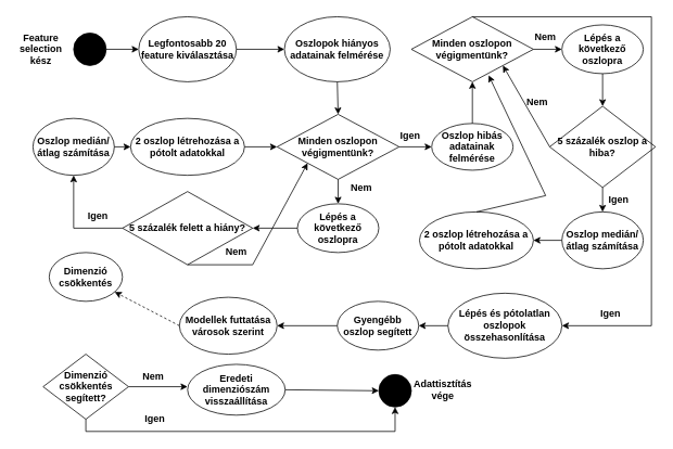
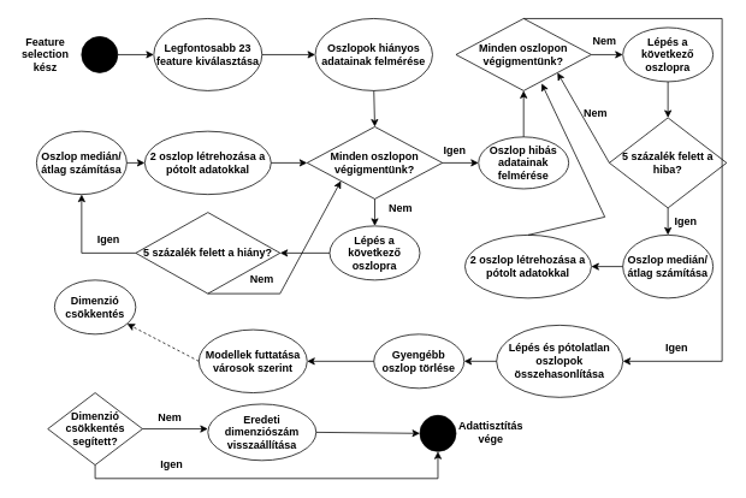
  <mxCell id="0" />
  <mxCell id="1" parent="0" />
  <mxCell id="2" value="" style="ellipse;whiteSpace=wrap;html=1;aspect=fixed;fillColor=#000000;" vertex="1" parent="1"><mxGeometry x="90" y="40" width="40" height="40" as="geometry" /></mxCell>
  <mxCell id="3" value="&lt;b&gt;Feature selection kész&lt;br&gt;&lt;/b&gt;" style="text;html=1;strokeColor=none;fillColor=none;align=center;verticalAlign=middle;whiteSpace=wrap;rounded=0;" vertex="1" parent="1"><mxGeometry x="20" y="45" width="60" height="30" as="geometry" /></mxCell>
  <mxCell id="4" value="" style="endArrow=classic;html=1;rounded=0;exitX=1;exitY=0.5;exitDx=0;exitDy=0;" edge="1" parent="1" source="2" target="5"><mxGeometry width="50" height="50" relative="1" as="geometry"><mxPoint x="390" y="310" as="sourcePoint" /><mxPoint x="220" y="120" as="targetPoint" /></mxGeometry></mxCell>
- <mxCell id="5" value="&lt;b&gt;Legfontosabb 20 feature kiválasztása&lt;br&gt;&lt;/b&gt;" style="ellipse;whiteSpace=wrap;html=1;" vertex="1" parent="1"><mxGeometry x="170" y="20" width="120" height="80" as="geometry" /></mxCell>
+ <mxCell id="5" value="&lt;b&gt;Legfontosabb 23 feature kiválasztása&lt;br&gt;&lt;/b&gt;" style="ellipse;whiteSpace=wrap;html=1;" vertex="1" parent="1"><mxGeometry x="170" y="20" width="120" height="80" as="geometry" /></mxCell>
  <mxCell id="6" value="" style="endArrow=classic;html=1;rounded=0;exitX=1;exitY=0.5;exitDx=0;exitDy=0;" edge="1" parent="1" source="5" target="7"><mxGeometry width="50" height="50" relative="1" as="geometry"><mxPoint x="390" y="310" as="sourcePoint" /><mxPoint x="400" y="120" as="targetPoint" /></mxGeometry></mxCell>
  <mxCell id="7" value="&lt;b&gt;Oszlopok hiányos adatainak felmérése&lt;br&gt;&lt;/b&gt;" style="ellipse;whiteSpace=wrap;html=1;" vertex="1" parent="1"><mxGeometry x="349" y="20" width="130" height="80" as="geometry" /></mxCell>
  <mxCell id="8" value="&lt;b&gt;Lépés a következő oszlopra&lt;br&gt;&lt;/b&gt;" style="ellipse;whiteSpace=wrap;html=1;" vertex="1" parent="1"><mxGeometry x="365" y="250" width="100" height="60" as="geometry" /></mxCell>
  <mxCell id="9" value="&lt;b&gt;5 százalék felett a hiány?&lt;br&gt;&lt;/b&gt;" style="rhombus;whiteSpace=wrap;html=1;" vertex="1" parent="1"><mxGeometry x="150" y="235" width="160" height="90" as="geometry" /></mxCell>
  <mxCell id="10" value="&lt;b&gt;Oszlop medián/átlag számítása&lt;br&gt;&lt;/b&gt;" style="ellipse;whiteSpace=wrap;html=1;" vertex="1" parent="1"><mxGeometry x="40" y="145" width="100" height="70" as="geometry" /></mxCell>
  <mxCell id="11" value="&lt;b&gt;2 oszlop létrehozása a pótolt adatokkal&lt;br&gt;&lt;/b&gt;" style="ellipse;whiteSpace=wrap;html=1;" vertex="1" parent="1"><mxGeometry x="160" y="145" width="140" height="70" as="geometry" /></mxCell>
  <mxCell id="12" value="&lt;b&gt;Minden oszlopon végigmentünk?&lt;br&gt;&lt;/b&gt;" style="rhombus;whiteSpace=wrap;html=1;" vertex="1" parent="1"><mxGeometry x="340" y="140" width="150" height="80" as="geometry" /></mxCell>
  <mxCell id="13" value="&lt;b&gt;Nem&lt;/b&gt;" style="text;html=1;strokeColor=none;fillColor=none;align=center;verticalAlign=middle;whiteSpace=wrap;rounded=0;" vertex="1" parent="1"><mxGeometry x="414" y="215" width="60" height="30" as="geometry" /></mxCell>
  <mxCell id="14" value="&lt;b&gt;Igen&lt;/b&gt;" style="text;html=1;strokeColor=none;fillColor=none;align=center;verticalAlign=middle;whiteSpace=wrap;rounded=0;" vertex="1" parent="1"><mxGeometry x="90" y="250" width="60" height="30" as="geometry" /></mxCell>
  <mxCell id="15" value="&lt;b&gt;Nem&lt;/b&gt;" style="text;html=1;strokeColor=none;fillColor=none;align=center;verticalAlign=middle;whiteSpace=wrap;rounded=0;" vertex="1" parent="1"><mxGeometry x="260" y="295" width="60" height="30" as="geometry" /></mxCell>
  <mxCell id="16" value="" style="endArrow=classic;html=1;rounded=0;exitX=0.5;exitY=1;exitDx=0;exitDy=0;entryX=0.5;entryY=0;entryDx=0;entryDy=0;" edge="1" parent="1" source="7" target="12"><mxGeometry width="50" height="50" relative="1" as="geometry"><mxPoint x="390" y="310" as="sourcePoint" /><mxPoint x="440" y="260" as="targetPoint" /></mxGeometry></mxCell>
  <mxCell id="17" value="" style="endArrow=classic;html=1;rounded=0;exitX=0.5;exitY=1;exitDx=0;exitDy=0;entryX=0.5;entryY=0;entryDx=0;entryDy=0;" edge="1" parent="1" source="12" target="8"><mxGeometry width="50" height="50" relative="1" as="geometry"><mxPoint x="390" y="310" as="sourcePoint" /><mxPoint x="440" y="260" as="targetPoint" /></mxGeometry></mxCell>
  <mxCell id="18" value="" style="endArrow=classic;html=1;rounded=0;exitX=0;exitY=0.5;exitDx=0;exitDy=0;entryX=1;entryY=0.5;entryDx=0;entryDy=0;" edge="1" parent="1" source="8" target="9"><mxGeometry width="50" height="50" relative="1" as="geometry"><mxPoint x="390" y="310" as="sourcePoint" /><mxPoint x="440" y="260" as="targetPoint" /></mxGeometry></mxCell>
  <mxCell id="19" value="" style="endArrow=classic;html=1;rounded=0;exitX=1;exitY=0.5;exitDx=0;exitDy=0;entryX=0;entryY=0.5;entryDx=0;entryDy=0;" edge="1" parent="1" source="11" target="12"><mxGeometry width="50" height="50" relative="1" as="geometry"><mxPoint x="390" y="310" as="sourcePoint" /><mxPoint x="440" y="260" as="targetPoint" /></mxGeometry></mxCell>
  <mxCell id="20" value="" style="endArrow=classic;html=1;rounded=0;exitX=1;exitY=0.5;exitDx=0;exitDy=0;entryX=0;entryY=0.5;entryDx=0;entryDy=0;" edge="1" parent="1" source="10" target="11"><mxGeometry width="50" height="50" relative="1" as="geometry"><mxPoint x="390" y="310" as="sourcePoint" /><mxPoint x="440" y="260" as="targetPoint" /></mxGeometry></mxCell>
  <mxCell id="21" value="" style="endArrow=classic;html=1;rounded=0;exitX=0;exitY=0.5;exitDx=0;exitDy=0;entryX=0.5;entryY=1;entryDx=0;entryDy=0;" edge="1" parent="1" source="9" target="10"><mxGeometry width="50" height="50" relative="1" as="geometry"><mxPoint x="390" y="310" as="sourcePoint" /><mxPoint x="150" y="260" as="targetPoint" /><Array as="points"><mxPoint x="90" y="280" /></Array></mxGeometry></mxCell>
  <mxCell id="22" value="&lt;b&gt;Oszlop hibás adatainak felmérése&lt;br&gt;&lt;/b&gt;" style="ellipse;whiteSpace=wrap;html=1;" vertex="1" parent="1"><mxGeometry x="530" y="151.25" width="100" height="57.5" as="geometry" /></mxCell>
  <mxCell id="23" value="" style="endArrow=classic;html=1;rounded=0;exitX=0.5;exitY=0;exitDx=0;exitDy=0;entryX=0.5;entryY=1;entryDx=0;entryDy=0;" edge="1" parent="1" source="22" target="24"><mxGeometry width="50" height="50" relative="1" as="geometry"><mxPoint x="390" y="310" as="sourcePoint" /><mxPoint x="620" y="100" as="targetPoint" /></mxGeometry></mxCell>
  <mxCell id="24" value="&lt;b&gt;Minden oszlopon végigmentünk?&lt;br&gt;&lt;/b&gt;" style="rhombus;whiteSpace=wrap;html=1;" vertex="1" parent="1"><mxGeometry x="505" y="20" width="150" height="80" as="geometry" /></mxCell>
  <mxCell id="25" value="&lt;b&gt;Nem&lt;/b&gt;" style="text;html=1;strokeColor=none;fillColor=none;align=center;verticalAlign=middle;whiteSpace=wrap;rounded=0;" vertex="1" parent="1"><mxGeometry x="640" y="30" width="60" height="30" as="geometry" /></mxCell>
  <mxCell id="26" value="&lt;b&gt;Lépés a következő oszlopra&lt;br&gt;&lt;/b&gt;" style="ellipse;whiteSpace=wrap;html=1;" vertex="1" parent="1"><mxGeometry x="690" y="30" width="100" height="60" as="geometry" /></mxCell>
  <mxCell id="27" value="" style="endArrow=classic;html=1;rounded=0;exitX=0.5;exitY=1;exitDx=0;exitDy=0;entryX=0;entryY=1;entryDx=0;entryDy=0;" edge="1" parent="1" source="9" target="12"><mxGeometry width="50" height="50" relative="1" as="geometry"><mxPoint x="390" y="310" as="sourcePoint" /><mxPoint x="440" y="260" as="targetPoint" /><Array as="points"><mxPoint x="310" y="325" /></Array></mxGeometry></mxCell>
  <mxCell id="28" value="" style="endArrow=classic;html=1;rounded=0;exitX=1;exitY=0.5;exitDx=0;exitDy=0;entryX=0;entryY=0.5;entryDx=0;entryDy=0;" edge="1" parent="1" source="12" target="22"><mxGeometry width="50" height="50" relative="1" as="geometry"><mxPoint x="390" y="310" as="sourcePoint" /><mxPoint x="440" y="260" as="targetPoint" /></mxGeometry></mxCell>
  <mxCell id="29" value="&lt;b&gt;Igen&lt;/b&gt;" style="text;html=1;strokeColor=none;fillColor=none;align=center;verticalAlign=middle;whiteSpace=wrap;rounded=0;" vertex="1" parent="1"><mxGeometry x="474" y="151.25" width="60" height="30" as="geometry" /></mxCell>
  <mxCell id="30" value="" style="endArrow=classic;html=1;rounded=0;exitX=1;exitY=0.5;exitDx=0;exitDy=0;entryX=0;entryY=0.5;entryDx=0;entryDy=0;" edge="1" parent="1" source="24" target="26"><mxGeometry width="50" height="50" relative="1" as="geometry"><mxPoint x="390" y="310" as="sourcePoint" /><mxPoint x="440" y="260" as="targetPoint" /></mxGeometry></mxCell>
- <mxCell id="31" value="&lt;div&gt;&lt;b&gt;5 százalék oszlop a &lt;br&gt;&lt;/b&gt;&lt;/div&gt;&lt;div&gt;&lt;b&gt;hiba?&lt;/b&gt;&lt;/div&gt;" style="rhombus;whiteSpace=wrap;html=1;" vertex="1" parent="1"><mxGeometry x="675" y="130" width="130" height="100" as="geometry" /></mxCell>
+ <mxCell id="31" value="&lt;div&gt;&lt;b&gt;5 százalék felett a &lt;br&gt;&lt;/b&gt;&lt;/div&gt;&lt;div&gt;&lt;b&gt;hiba?&lt;/b&gt;&lt;/div&gt;" style="rhombus;whiteSpace=wrap;html=1;" vertex="1" parent="1"><mxGeometry x="675" y="130" width="130" height="100" as="geometry" /></mxCell>
  <mxCell id="32" value="" style="endArrow=classic;html=1;rounded=0;exitX=0.5;exitY=1;exitDx=0;exitDy=0;" edge="1" parent="1" source="26" target="31"><mxGeometry width="50" height="50" relative="1" as="geometry"><mxPoint x="390" y="310" as="sourcePoint" /><mxPoint x="440" y="260" as="targetPoint" /></mxGeometry></mxCell>
  <mxCell id="33" value="" style="endArrow=classic;html=1;rounded=0;exitX=0;exitY=0.5;exitDx=0;exitDy=0;entryX=1;entryY=1;entryDx=0;entryDy=0;" edge="1" parent="1" source="31" target="24"><mxGeometry width="50" height="50" relative="1" as="geometry"><mxPoint x="390" y="310" as="sourcePoint" /><mxPoint x="440" y="260" as="targetPoint" /></mxGeometry></mxCell>
  <mxCell id="34" value="&lt;b&gt;Nem&lt;/b&gt;" style="text;html=1;strokeColor=none;fillColor=none;align=center;verticalAlign=middle;whiteSpace=wrap;rounded=0;" vertex="1" parent="1"><mxGeometry x="630" y="110" width="60" height="30" as="geometry" /></mxCell>
  <mxCell id="35" value="&lt;b&gt;Oszlop medián/átlag számítása&lt;br&gt;&lt;/b&gt;" style="ellipse;whiteSpace=wrap;html=1;" vertex="1" parent="1"><mxGeometry x="690" y="260" width="100" height="70" as="geometry" /></mxCell>
  <mxCell id="36" value="" style="endArrow=classic;html=1;rounded=0;exitX=0.5;exitY=1;exitDx=0;exitDy=0;entryX=0.5;entryY=0;entryDx=0;entryDy=0;" edge="1" parent="1" source="31" target="35"><mxGeometry width="50" height="50" relative="1" as="geometry"><mxPoint x="390" y="310" as="sourcePoint" /><mxPoint x="440" y="260" as="targetPoint" /></mxGeometry></mxCell>
  <mxCell id="37" value="&lt;b&gt;Igen&lt;/b&gt;" style="text;html=1;strokeColor=none;fillColor=none;align=center;verticalAlign=middle;whiteSpace=wrap;rounded=0;" vertex="1" parent="1"><mxGeometry x="730" y="230" width="60" height="30" as="geometry" /></mxCell>
  <mxCell id="38" value="&lt;b&gt;2 oszlop létrehozása a pótolt adatokkal&lt;br&gt;&lt;/b&gt;" style="ellipse;whiteSpace=wrap;html=1;" vertex="1" parent="1"><mxGeometry x="515" y="260" width="140" height="70" as="geometry" /></mxCell>
  <mxCell id="39" value="" style="endArrow=classic;html=1;rounded=0;exitX=0;exitY=0.5;exitDx=0;exitDy=0;entryX=1;entryY=0.5;entryDx=0;entryDy=0;" edge="1" parent="1" source="35" target="38"><mxGeometry width="50" height="50" relative="1" as="geometry"><mxPoint x="390" y="310" as="sourcePoint" /><mxPoint x="440" y="260" as="targetPoint" /></mxGeometry></mxCell>
  <mxCell id="40" value="" style="endArrow=classic;html=1;rounded=0;exitX=0.5;exitY=0;exitDx=0;exitDy=0;entryX=0.633;entryY=0.9;entryDx=0;entryDy=0;entryPerimeter=0;" edge="1" parent="1" source="38" target="24"><mxGeometry width="50" height="50" relative="1" as="geometry"><mxPoint x="390" y="310" as="sourcePoint" /><mxPoint x="440" y="260" as="targetPoint" /><Array as="points"><mxPoint x="670" y="240" /></Array></mxGeometry></mxCell>
  <mxCell id="41" value="" style="endArrow=classic;html=1;rounded=0;exitX=0.5;exitY=0;exitDx=0;exitDy=0;entryX=1;entryY=0.5;entryDx=0;entryDy=0;" edge="1" parent="1" source="24" target="42"><mxGeometry width="50" height="50" relative="1" as="geometry"><mxPoint x="390" y="310" as="sourcePoint" /><mxPoint x="810" y="420" as="targetPoint" /><Array as="points"><mxPoint x="800" y="20" /><mxPoint x="800" y="400" /></Array></mxGeometry></mxCell>
  <mxCell id="42" value="&lt;b&gt;Lépés és pótolatlan oszlopok összehasonlítása&lt;br&gt;&lt;/b&gt;" style="ellipse;whiteSpace=wrap;html=1;" vertex="1" parent="1"><mxGeometry x="550" y="360" width="140" height="80" as="geometry" /></mxCell>
  <mxCell id="43" value="&lt;b&gt;Igen&lt;/b&gt;" style="text;html=1;strokeColor=none;fillColor=none;align=center;verticalAlign=middle;whiteSpace=wrap;rounded=0;" vertex="1" parent="1"><mxGeometry x="720" y="370" width="60" height="30" as="geometry" /></mxCell>
  <mxCell id="44" value="" style="endArrow=classic;html=1;rounded=0;exitX=0;exitY=0.5;exitDx=0;exitDy=0;" edge="1" parent="1" source="42" target="45"><mxGeometry width="50" height="50" relative="1" as="geometry"><mxPoint x="390" y="310" as="sourcePoint" /><mxPoint x="490" y="400" as="targetPoint" /></mxGeometry></mxCell>
- <mxCell id="45" value="&lt;b&gt;Gyengébb oszlop segített&lt;br&gt;&lt;/b&gt;" style="ellipse;whiteSpace=wrap;html=1;" vertex="1" parent="1"><mxGeometry x="414" y="370" width="100" height="60" as="geometry" /></mxCell>
+ <mxCell id="45" value="&lt;b&gt;Gyengébb oszlop törlése&lt;br&gt;&lt;/b&gt;" style="ellipse;whiteSpace=wrap;html=1;" vertex="1" parent="1"><mxGeometry x="414" y="370" width="100" height="60" as="geometry" /></mxCell>
  <mxCell id="46" value="" style="endArrow=classic;html=1;rounded=0;exitX=0;exitY=0.5;exitDx=0;exitDy=0;" edge="1" parent="1" source="45"><mxGeometry width="50" height="50" relative="1" as="geometry"><mxPoint x="390" y="310" as="sourcePoint" /><mxPoint x="340" y="400" as="targetPoint" /></mxGeometry></mxCell>
  <mxCell id="47" value="&lt;b&gt;Modellek futtatása városok szerint&lt;br&gt;&lt;/b&gt;" style="ellipse;whiteSpace=wrap;html=1;" vertex="1" parent="1"><mxGeometry x="220" y="365" width="120" height="70" as="geometry" /></mxCell>
  <mxCell id="48" value="" style="endArrow=classic;html=1;rounded=0;exitX=0;exitY=0.5;exitDx=0;exitDy=0;dashed=1;" edge="1" parent="1" source="47" target="49"><mxGeometry width="50" height="50" relative="1" as="geometry"><mxPoint x="390" y="310" as="sourcePoint" /><mxPoint x="160" y="400" as="targetPoint" /></mxGeometry></mxCell>
  <mxCell id="49" value="&lt;b&gt;Dimenzió csökkentés&lt;br&gt;&lt;/b&gt;" style="ellipse;whiteSpace=wrap;html=1;" vertex="1" parent="1"><mxGeometry x="60" y="310" width="90" height="60" as="geometry" /></mxCell>
  <mxCell id="50" value="&lt;b&gt;Dimenzió csökkentés segített?&lt;br&gt;&lt;/b&gt;" style="rhombus;whiteSpace=wrap;html=1;" vertex="1" parent="1"><mxGeometry x="52.5" y="435" width="105" height="80" as="geometry" /></mxCell>
  <mxCell id="51" value="" style="endArrow=classic;html=1;rounded=0;exitX=1;exitY=0.5;exitDx=0;exitDy=0;" edge="1" parent="1" source="50"><mxGeometry width="50" height="50" relative="1" as="geometry"><mxPoint x="390" y="310" as="sourcePoint" /><mxPoint x="230" y="475" as="targetPoint" /></mxGeometry></mxCell>
  <mxCell id="52" value="&lt;b&gt;Eredeti dimenziószám visszaállítása&lt;br&gt;&lt;/b&gt;" style="ellipse;whiteSpace=wrap;html=1;" vertex="1" parent="1"><mxGeometry x="230" y="447.5" width="120" height="62.5" as="geometry" /></mxCell>
  <mxCell id="53" value="" style="ellipse;whiteSpace=wrap;html=1;aspect=fixed;fillColor=#000000;" vertex="1" parent="1"><mxGeometry x="465" y="460" width="40" height="40" as="geometry" /></mxCell>
  <mxCell id="54" value="&lt;b&gt;Adattisztítás vége&lt;br&gt;&lt;/b&gt;" style="text;html=1;strokeColor=none;fillColor=none;align=center;verticalAlign=middle;whiteSpace=wrap;rounded=0;" vertex="1" parent="1"><mxGeometry x="514" y="463.75" width="60" height="30" as="geometry" /></mxCell>
  <mxCell id="55" value="" style="endArrow=classic;html=1;rounded=0;exitX=1;exitY=0.5;exitDx=0;exitDy=0;entryX=0;entryY=0.5;entryDx=0;entryDy=0;" edge="1" parent="1" source="52" target="53"><mxGeometry width="50" height="50" relative="1" as="geometry"><mxPoint x="390" y="310" as="sourcePoint" /><mxPoint x="440" y="260" as="targetPoint" /></mxGeometry></mxCell>
  <mxCell id="56" value="&lt;b&gt;Nem&lt;/b&gt;" style="text;html=1;strokeColor=none;fillColor=none;align=center;verticalAlign=middle;whiteSpace=wrap;rounded=0;" vertex="1" parent="1"><mxGeometry x="157.5" y="447.5" width="60" height="30" as="geometry" /></mxCell>
  <mxCell id="57" value="" style="endArrow=classic;html=1;rounded=0;exitX=0.5;exitY=1;exitDx=0;exitDy=0;entryX=0.5;entryY=1;entryDx=0;entryDy=0;" edge="1" parent="1" source="50" target="53"><mxGeometry width="50" height="50" relative="1" as="geometry"><mxPoint x="390" y="310" as="sourcePoint" /><mxPoint x="440" y="260" as="targetPoint" /><Array as="points"><mxPoint x="105" y="530" /><mxPoint x="485" y="530" /></Array></mxGeometry></mxCell>
  <mxCell id="58" value="&lt;b&gt;Igen&lt;/b&gt;" style="text;html=1;strokeColor=none;fillColor=none;align=center;verticalAlign=middle;whiteSpace=wrap;rounded=0;" vertex="1" parent="1"><mxGeometry x="160" y="500" width="60" height="30" as="geometry" /></mxCell>
